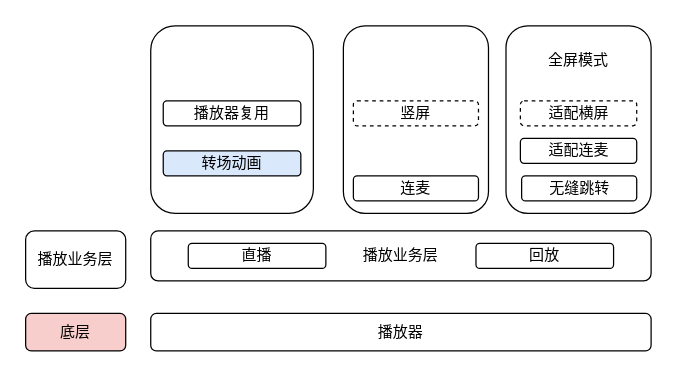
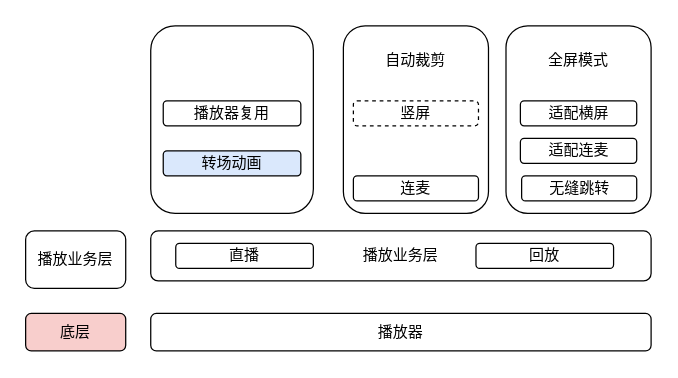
  <mxCell id="0" />
  <mxCell id="1" parent="0" />
  <mxCell id="2" value="" style="rounded=1;whiteSpace=wrap;html=1;fontSize=12;glass=0;strokeWidth=1;shadow=0;" parent="1" vertex="1"><mxGeometry x="120" y="20" width="130" height="150" as="geometry" /></mxCell>
  <mxCell id="3" value="播放业务层" style="rounded=1;whiteSpace=wrap;html=1;fontSize=12;glass=0;strokeWidth=1;shadow=0;" parent="1" vertex="1"><mxGeometry x="120" y="184" width="400" height="40" as="geometry" /></mxCell>
- <mxCell id="4" value="直播" style="rounded=1;whiteSpace=wrap;html=1;fontSize=12;glass=0;strokeWidth=1;shadow=0;" parent="1" vertex="1"><mxGeometry x="150" y="194" width="110" height="20" as="geometry" /></mxCell>
+ <mxCell id="4" value="直播" style="rounded=1;whiteSpace=wrap;html=1;fontSize=12;glass=0;strokeWidth=1;shadow=0;" parent="1" vertex="1"><mxGeometry x="140" y="194" width="110" height="20" as="geometry" /></mxCell>
  <mxCell id="5" value="播放器" style="rounded=1;whiteSpace=wrap;html=1;fontSize=12;glass=0;strokeWidth=1;shadow=0;" parent="1" vertex="1"><mxGeometry x="120" y="250" width="400" height="30" as="geometry" /></mxCell>
  <mxCell id="6" value="回放" style="rounded=1;whiteSpace=wrap;html=1;fontSize=12;glass=0;strokeWidth=1;shadow=0;" vertex="1" parent="1"><mxGeometry x="380" y="194" width="110" height="20" as="geometry" /></mxCell>
  <mxCell id="7" value="播放器复用" style="rounded=1;whiteSpace=wrap;html=1;fontSize=12;glass=0;strokeWidth=1;shadow=0;" vertex="1" parent="1"><mxGeometry x="130" y="80" width="110" height="20" as="geometry" /></mxCell>
  <mxCell id="8" value="" style="rounded=1;whiteSpace=wrap;html=1;fontSize=12;glass=0;strokeWidth=1;shadow=0;" vertex="1" parent="1"><mxGeometry x="274" y="20" width="116" height="150" as="geometry" /></mxCell>
  <mxCell id="9" value="转场动画" style="rounded=1;whiteSpace=wrap;html=1;fontSize=12;glass=0;strokeWidth=1;shadow=0;fillColor=#dae8fc;" vertex="1" parent="1"><mxGeometry x="130" y="120" width="110" height="20" as="geometry" /></mxCell>
+ <mxCell id="10" value="自动裁剪" style="text;strokeColor=none;align=center;fillColor=none;html=1;verticalAlign=middle;whiteSpace=wrap;rounded=0;" vertex="1" parent="1"><mxGeometry x="302" y="33" width="60" height="30" as="geometry" /></mxCell>
  <mxCell id="11" value="竖屏" style="rounded=1;whiteSpace=wrap;html=1;fontSize=12;glass=0;strokeWidth=1;shadow=0;dashed=1;" vertex="1" parent="1"><mxGeometry x="282" y="80" width="100" height="20" as="geometry" /></mxCell>
  <mxCell id="12" value="连麦" style="rounded=1;whiteSpace=wrap;html=1;fontSize=12;glass=0;strokeWidth=1;shadow=0;" vertex="1" parent="1"><mxGeometry x="282" y="140" width="100" height="20" as="geometry" /></mxCell>
  <mxCell id="13" value="" style="rounded=1;whiteSpace=wrap;html=1;fontSize=12;glass=0;strokeWidth=1;shadow=0;" vertex="1" parent="1"><mxGeometry x="404" y="20" width="116" height="150" as="geometry" /></mxCell>
  <mxCell id="14" value="全屏模式" style="text;strokeColor=none;align=center;fillColor=none;html=1;verticalAlign=middle;whiteSpace=wrap;rounded=0;" vertex="1" parent="1"><mxGeometry x="432" y="33" width="60" height="30" as="geometry" /></mxCell>
- <mxCell id="15" value="适配横屏" style="rounded=1;whiteSpace=wrap;html=1;fontSize=12;glass=0;strokeWidth=1;shadow=0;dashed=1;" vertex="1" parent="1"><mxGeometry x="415.5" y="80" width="93" height="20" as="geometry" /></mxCell>
+ <mxCell id="15" value="适配横屏" style="rounded=1;whiteSpace=wrap;html=1;fontSize=12;glass=0;strokeWidth=1;shadow=0;" vertex="1" parent="1"><mxGeometry x="415.5" y="80" width="93" height="20" as="geometry" /></mxCell>
  <mxCell id="16" value="适配连麦" style="rounded=1;whiteSpace=wrap;html=1;fontSize=12;glass=0;strokeWidth=1;shadow=0;" vertex="1" parent="1"><mxGeometry x="415.5" y="110" width="93" height="20" as="geometry" /></mxCell>
  <mxCell id="17" value="无缝跳转" style="rounded=1;whiteSpace=wrap;html=1;fontSize=12;glass=0;strokeWidth=1;shadow=0;" vertex="1" parent="1"><mxGeometry x="416.5" y="140" width="92" height="20" as="geometry" /></mxCell>
  <mxCell id="18" value="底层" style="rounded=1;whiteSpace=wrap;html=1;fontSize=12;glass=0;strokeWidth=1;shadow=0;fillColor=#f8cecc;" vertex="1" parent="1"><mxGeometry x="20" y="250" width="80" height="30" as="geometry" /></mxCell>
  <mxCell id="19" value="播放业务层" style="rounded=1;whiteSpace=wrap;html=1;fontSize=12;glass=0;strokeWidth=1;shadow=0;" vertex="1" parent="1"><mxGeometry x="20" y="184" width="80" height="46" as="geometry" /></mxCell>
